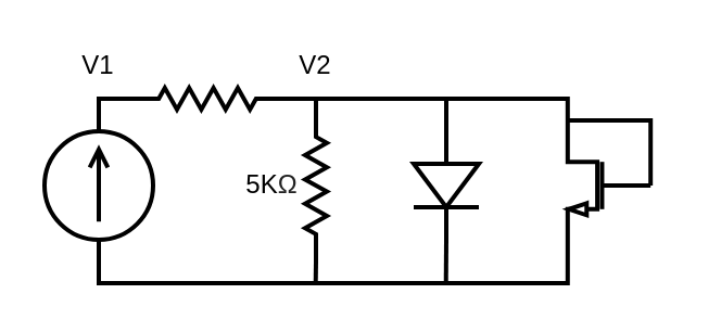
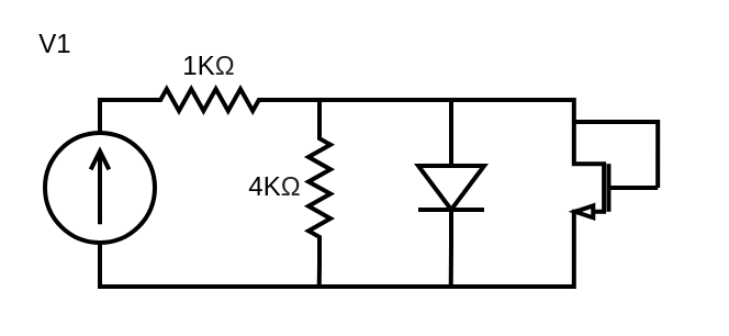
  <mxCell id="0" />
  <mxCell id="1" parent="0" />
  <mxCell id="2" style="edgeStyle=orthogonalEdgeStyle;rounded=0;orthogonalLoop=1;jettySize=auto;html=1;exitX=1;exitY=0.5;exitDx=0;exitDy=0;exitPerimeter=0;entryX=0;entryY=0.5;entryDx=0;entryDy=0;entryPerimeter=0;endArrow=none;endFill=0;strokeWidth=2;" edge="1" parent="1" source="3" target="5"><mxGeometry relative="1" as="geometry"><Array as="points"><mxPoint x="45" y="45" /></Array></mxGeometry></mxCell>
  <mxCell id="3" value="" style="pointerEvents=1;verticalLabelPosition=bottom;shadow=0;dashed=0;align=center;fillColor=#ffffff;html=1;verticalAlign=top;strokeWidth=2;shape=mxgraph.electrical.signal_sources.dc_source_2;rotation=-90;" vertex="1" parent="1"><mxGeometry x="20" y="60" width="50" height="50" as="geometry" /></mxCell>
  <mxCell id="4" style="edgeStyle=orthogonalEdgeStyle;rounded=0;orthogonalLoop=1;jettySize=auto;html=1;exitX=1;exitY=0.5;exitDx=0;exitDy=0;exitPerimeter=0;entryX=0;entryY=0.5;entryDx=0;entryDy=0;entryPerimeter=0;endArrow=none;endFill=0;strokeWidth=2;" edge="1" parent="1" source="5" target="10"><mxGeometry relative="1" as="geometry" /></mxCell>
  <mxCell id="5" value="" style="pointerEvents=1;verticalLabelPosition=bottom;shadow=0;dashed=0;align=center;fillColor=#ffffff;html=1;verticalAlign=top;strokeWidth=2;shape=mxgraph.electrical.resistors.resistor_2;" vertex="1" parent="1"><mxGeometry x="60" y="40" width="70" height="10" as="geometry" /></mxCell>
  <mxCell id="6" style="edgeStyle=orthogonalEdgeStyle;rounded=0;orthogonalLoop=1;jettySize=auto;html=1;exitX=0;exitY=0.5;exitDx=0;exitDy=0;exitPerimeter=0;entryX=0;entryY=0.5;entryDx=0;entryDy=0;entryPerimeter=0;endArrow=none;endFill=0;strokeWidth=2;" edge="1" parent="1" source="8" target="10"><mxGeometry relative="1" as="geometry"><Array as="points"><mxPoint x="205" y="45" /><mxPoint x="145" y="45" /></Array></mxGeometry></mxCell>
  <mxCell id="7" style="edgeStyle=orthogonalEdgeStyle;rounded=0;orthogonalLoop=1;jettySize=auto;html=1;exitX=1;exitY=0.5;exitDx=0;exitDy=0;exitPerimeter=0;endArrow=none;endFill=0;strokeWidth=2;" edge="1" parent="1" source="8"><mxGeometry relative="1" as="geometry"><mxPoint x="204.857" y="130.143" as="targetPoint" /></mxGeometry></mxCell>
  <mxCell id="8" value="" style="pointerEvents=1;fillColor=#000000;verticalLabelPosition=bottom;shadow=0;dashed=0;align=center;fillColor=#ffffff;html=1;verticalAlign=top;strokeWidth=2;shape=mxgraph.electrical.diodes.diode;rotation=90;gradientColor=none;gradientDirection=north;" vertex="1" parent="1"><mxGeometry x="180" y="70" width="50" height="30" as="geometry" /></mxCell>
  <mxCell id="9" style="edgeStyle=orthogonalEdgeStyle;rounded=0;orthogonalLoop=1;jettySize=auto;html=1;exitX=1;exitY=0.5;exitDx=0;exitDy=0;exitPerimeter=0;endArrow=none;endFill=0;strokeWidth=2;" edge="1" parent="1" source="10"><mxGeometry relative="1" as="geometry"><mxPoint x="144.857" y="130.143" as="targetPoint" /></mxGeometry></mxCell>
  <mxCell id="10" value="" style="pointerEvents=1;verticalLabelPosition=bottom;shadow=0;dashed=0;align=center;fillColor=#ffffff;html=1;verticalAlign=top;strokeWidth=2;shape=mxgraph.electrical.resistors.resistor_2;rotation=90;" vertex="1" parent="1"><mxGeometry x="110" y="80" width="70" height="10" as="geometry" /></mxCell>
  <mxCell id="11" style="edgeStyle=orthogonalEdgeStyle;rounded=0;orthogonalLoop=1;jettySize=auto;html=1;exitX=1;exitY=0;exitDx=0;exitDy=0;exitPerimeter=0;entryX=1;entryY=0.5;entryDx=0;entryDy=0;entryPerimeter=0;endArrow=none;endFill=0;strokeWidth=2;" edge="1" parent="1" source="13" target="5"><mxGeometry relative="1" as="geometry"><Array as="points"><mxPoint x="261" y="45" /></Array></mxGeometry></mxCell>
  <mxCell id="12" style="edgeStyle=orthogonalEdgeStyle;rounded=0;orthogonalLoop=1;jettySize=auto;html=1;exitX=1;exitY=1;exitDx=0;exitDy=0;exitPerimeter=0;entryX=0;entryY=0.5;entryDx=0;entryDy=0;entryPerimeter=0;endArrow=none;endFill=0;strokeWidth=2;" edge="1" parent="1" source="13" target="3"><mxGeometry relative="1" as="geometry"><Array as="points"><mxPoint x="261" y="130" /><mxPoint x="45" y="130" /></Array></mxGeometry></mxCell>
  <mxCell id="13" value="" style="verticalLabelPosition=bottom;shadow=0;dashed=0;align=center;fillColor=#ffffff;html=1;verticalAlign=top;strokeWidth=2;shape=mxgraph.electrical.transistors.nmos;pointerEvents=1;rotation=-180;flipH=0;flipV=1;" vertex="1" parent="1"><mxGeometry x="250" y="55" width="60" height="60" as="geometry" /></mxCell>
  <mxCell id="14" style="edgeStyle=orthogonalEdgeStyle;rounded=0;orthogonalLoop=1;jettySize=auto;html=1;exitX=0;exitY=0.5;exitDx=0;exitDy=0;exitPerimeter=0;entryX=1;entryY=0;entryDx=0;entryDy=0;entryPerimeter=0;endArrow=none;endFill=0;strokeWidth=2;" edge="1" parent="1" source="13" target="13"><mxGeometry relative="1" as="geometry"><Array as="points"><mxPoint x="299" y="55" /></Array></mxGeometry></mxCell>
- <mxCell id="15" value="V1" style="text;html=1;strokeColor=none;fillColor=none;align=center;verticalAlign=middle;whiteSpace=wrap;rounded=0;" vertex="1" parent="1"><mxGeometry x="35" y="20" width="20" height="20" as="geometry" /></mxCell>
- <mxCell id="16" value="V2" style="text;html=1;strokeColor=none;fillColor=none;align=center;verticalAlign=middle;whiteSpace=wrap;rounded=0;" vertex="1" parent="1"><mxGeometry x="125" y="20" width="40" height="20" as="geometry" /></mxCell>
- <mxCell id="18" value="&lt;font style=&quot;font-size: 12px;&quot;&gt;5K&lt;span style=&quot;color: rgb(34, 34, 34); text-align: left; background-color: rgb(255, 255, 255); font-size: 12px;&quot;&gt;Ω&lt;/span&gt;&lt;/font&gt;" style="text;html=1;strokeColor=none;fillColor=none;align=center;verticalAlign=middle;whiteSpace=wrap;rounded=0;fontSize=12;" vertex="1" parent="1"><mxGeometry x="105" y="75" width="40" height="20" as="geometry" /></mxCell>
+ <mxCell id="15" value="V1" style="text;html=1;strokeColor=none;fillColor=none;align=center;verticalAlign=middle;whiteSpace=wrap;rounded=0;" vertex="1" parent="1"><mxGeometry x="15" y="10" width="20" height="20" as="geometry" /></mxCell>
+ <mxCell id="17" value="&lt;font style=&quot;font-size: 12px;&quot;&gt;1K&lt;span style=&quot;color: rgb(34, 34, 34); text-align: left; background-color: rgb(255, 255, 255); font-size: 12px;&quot;&gt;Ω&lt;/span&gt;&lt;/font&gt;" style="text;html=1;strokeColor=none;fillColor=none;align=center;verticalAlign=middle;whiteSpace=wrap;rounded=0;fontSize=12;" vertex="1" parent="1"><mxGeometry x="75" y="20" width="40" height="20" as="geometry" /></mxCell>
+ <mxCell id="18" value="&lt;font style=&quot;font-size: 12px;&quot;&gt;4K&lt;span style=&quot;color: rgb(34, 34, 34); text-align: left; background-color: rgb(255, 255, 255); font-size: 12px;&quot;&gt;Ω&lt;/span&gt;&lt;/font&gt;" style="text;html=1;strokeColor=none;fillColor=none;align=center;verticalAlign=middle;whiteSpace=wrap;rounded=0;fontSize=12;" vertex="1" parent="1"><mxGeometry x="105" y="75" width="40" height="20" as="geometry" /></mxCell>
